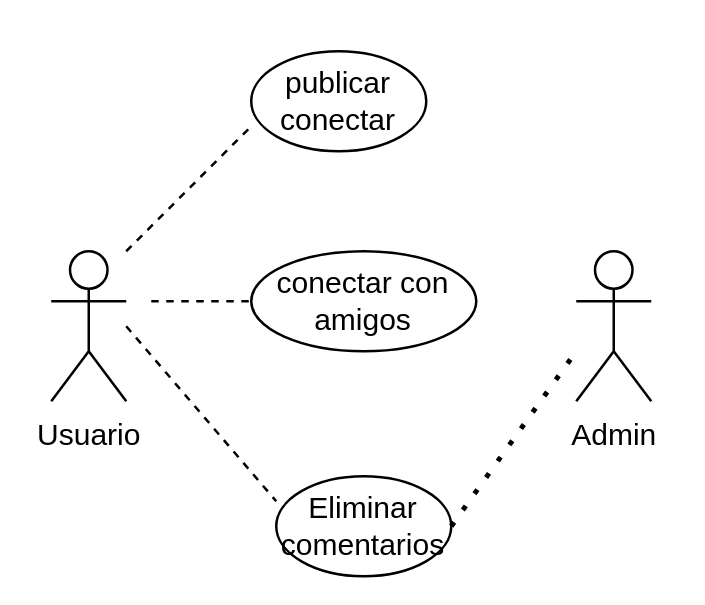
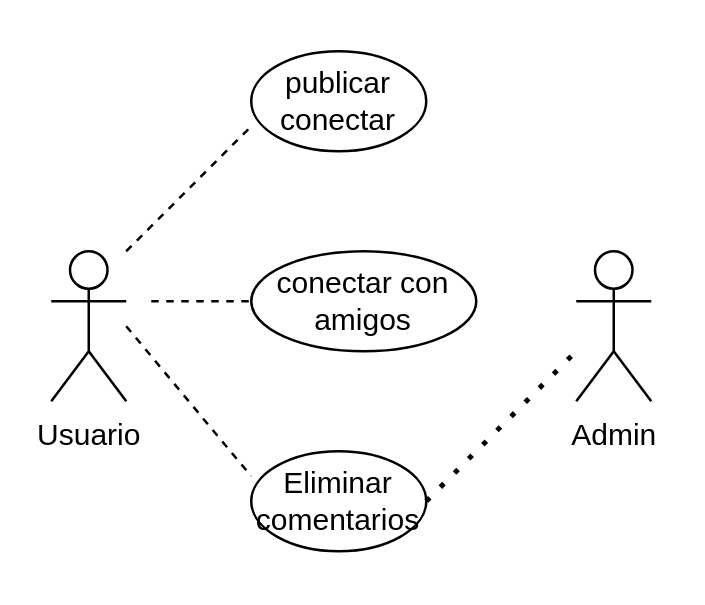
  <mxCell id="0" />
  <mxCell id="1" parent="0" />
  <mxCell id="2" value="&lt;div&gt;Admin&lt;/div&gt;&lt;div&gt;&lt;br&gt;&lt;/div&gt;" style="shape=umlActor;verticalLabelPosition=bottom;verticalAlign=top;html=1;outlineConnect=0;" vertex="1" parent="1"><mxGeometry x="230" y="100" width="30" height="60" as="geometry" /></mxCell>
  <mxCell id="3" value="Usuario" style="shape=umlActor;verticalLabelPosition=bottom;verticalAlign=top;html=1;outlineConnect=0;" vertex="1" parent="1"><mxGeometry x="20" y="100" width="30" height="60" as="geometry" /></mxCell>
  <mxCell id="4" value="publicar conectar" style="ellipse;whiteSpace=wrap;html=1;" vertex="1" parent="1"><mxGeometry x="100" y="20" width="70" height="40" as="geometry" /></mxCell>
  <mxCell id="5" value="" style="endArrow=none;dashed=1;html=1;rounded=0;" edge="1" parent="1"><mxGeometry width="50" height="50" relative="1" as="geometry"><mxPoint x="50" y="100" as="sourcePoint" /><mxPoint x="100" y="50" as="targetPoint" /></mxGeometry></mxCell>
  <mxCell id="6" value="conectar con amigos" style="ellipse;whiteSpace=wrap;html=1;" vertex="1" parent="1"><mxGeometry x="100" y="100" width="90" height="40" as="geometry" /></mxCell>
  <mxCell id="7" value="" style="endArrow=none;dashed=1;html=1;rounded=0;entryX=0;entryY=0.5;entryDx=0;entryDy=0;" edge="1" parent="1" target="6"><mxGeometry width="50" height="50" relative="1" as="geometry"><mxPoint x="60" y="120" as="sourcePoint" /><mxPoint x="150" y="200" as="targetPoint" /></mxGeometry></mxCell>
- <mxCell id="8" value="Eliminar comentarios" style="ellipse;whiteSpace=wrap;html=1;" vertex="1" parent="1"><mxGeometry x="110" y="190" width="70" height="40" as="geometry" /></mxCell>
+ <mxCell id="8" value="Eliminar comentarios" style="ellipse;whiteSpace=wrap;html=1;" vertex="1" parent="1"><mxGeometry x="100" y="180" width="70" height="40" as="geometry" /></mxCell>
  <mxCell id="9" value="" style="endArrow=none;dashed=1;html=1;rounded=0;entryX=0;entryY=0.25;entryDx=0;entryDy=0;entryPerimeter=0;" edge="1" parent="1" target="8"><mxGeometry width="50" height="50" relative="1" as="geometry"><mxPoint x="50" y="130" as="sourcePoint" /><mxPoint x="110" y="110" as="targetPoint" /></mxGeometry></mxCell>
  <mxCell id="10" value="" style="endArrow=none;dashed=1;html=1;dashPattern=1 3;strokeWidth=2;rounded=0;exitX=1;exitY=0.5;exitDx=0;exitDy=0;" edge="1" parent="1" source="8"><mxGeometry width="50" height="50" relative="1" as="geometry"><mxPoint x="230" y="190" as="sourcePoint" /><mxPoint x="230" y="140" as="targetPoint" /></mxGeometry></mxCell>
